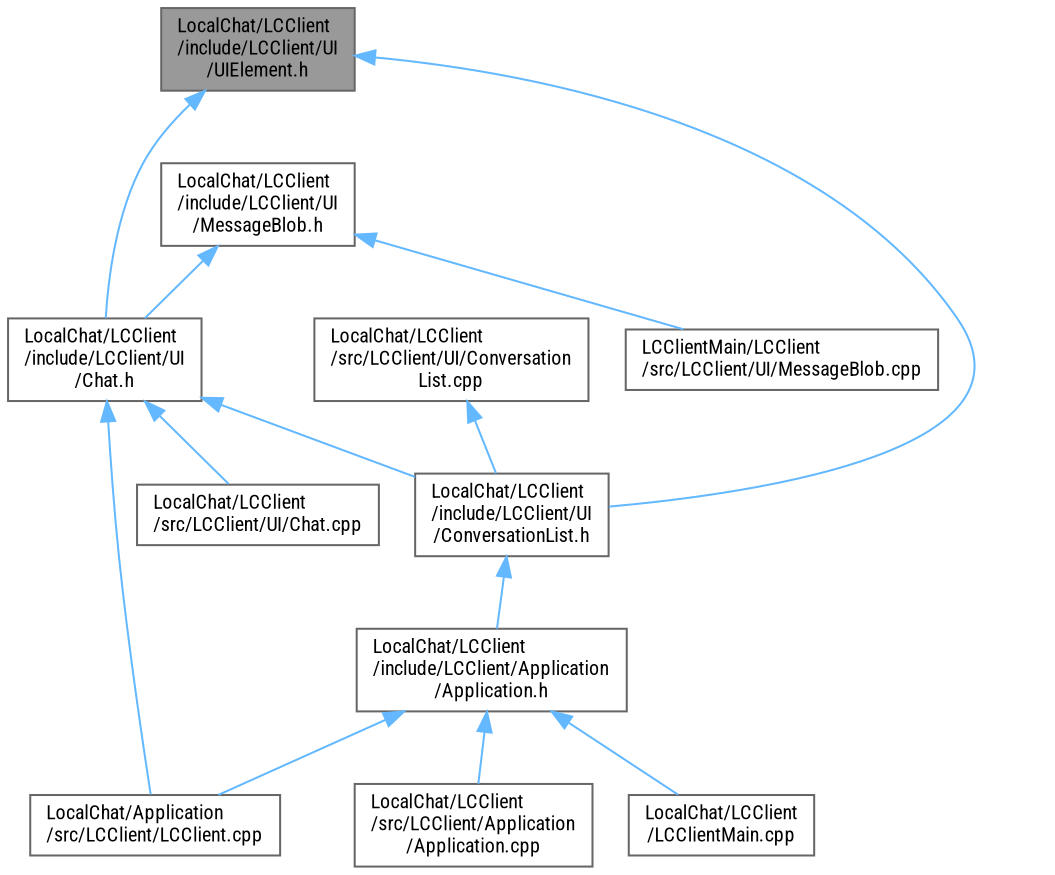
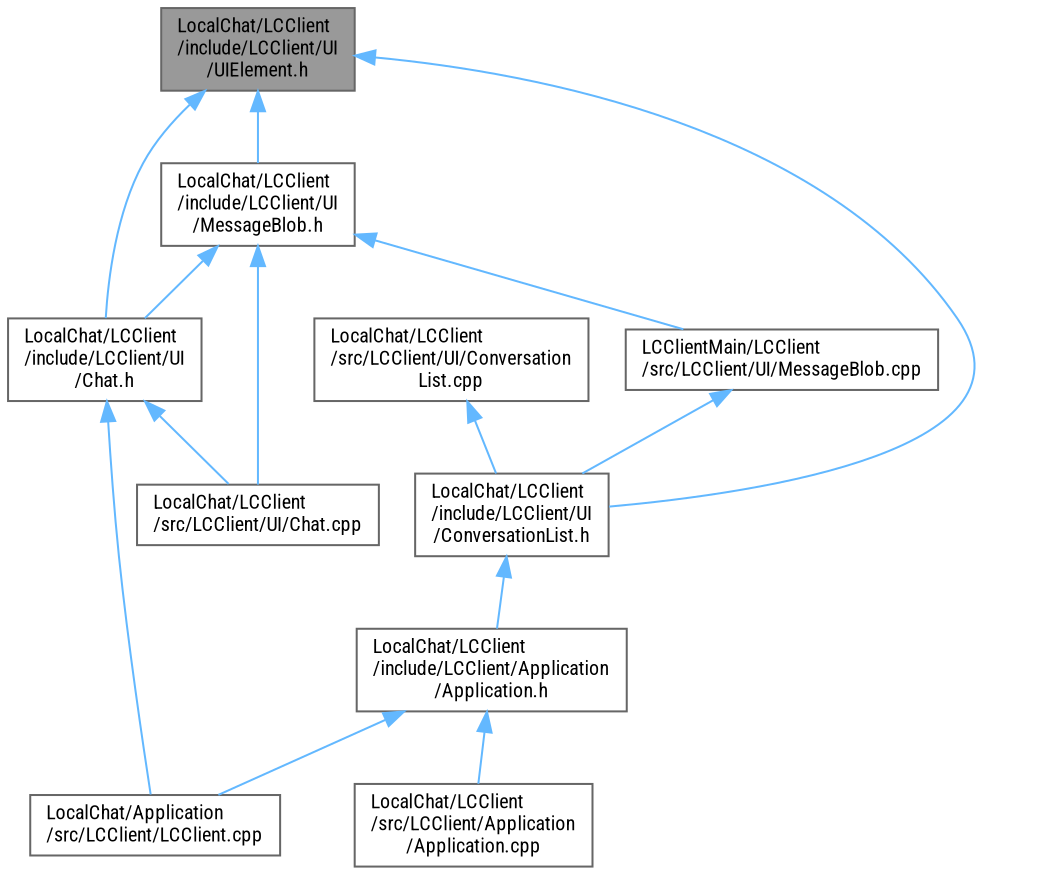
  digraph {
    fontname="Roboto Condensed"
    node [color=grey40 fillcolor=white fontname="Roboto Condensed" fontsize=10 shape=box style=filled]
    edge [color=steelblue1 dir=back fontname="Roboto Condensed" fontsize=10 labelfontname=Helvetica labelfontsize=10 style=solid]
    n1 [color=gray40 fillcolor=grey60 fontcolor=black height=0.2 label="LocalChat/LCClient\l/include/LCClient/UI\l/UIElement.h" width=0.4]
    n2 [height=0.2 label="LocalChat/LCClient\l/include/LCClient/UI\l/Chat.h" width=0.4]
    n3 [height=0.2 label="LocalChat/LCClient\l/include/LCClient/UI\l/ConversationList.h" width=0.4]
    n4 [height=0.2 label="LocalChat/LCClient\l/include/LCClient/UI\l/MessageBlob.h" width=0.4]
    n5 [height=0.2 label="LocalChat/Application\l/src/LCClient/LCClient.cpp" width=0.4]
    n6 [height=0.2 label="LocalChat/LCClient\l/src/LCClient/UI/Chat.cpp" width=0.4]
    n7 [height=0.2 label="LocalChat/LCClient\l/include/LCClient/Application\l/Application.h" width=0.4]
    n8 [height=0.2 label="LCClientMain/LCClient\l/src/LCClient/UI/MessageBlob.cpp" width=0.4]
-   n9 [height=0.2 label="LocalChat/LCClient\l/LCClientMain.cpp" width=0.4]
    n10 [height=0.2 label="LocalChat/LCClient\l/src/LCClient/Application\l/Application.cpp" width=0.4]
    n11 [height=0.2 label="LocalChat/LCClient\l/src/LCClient/UI/Conversation\lList.cpp" width=0.4]
    n1 -> n2
    n1 -> n3
-   n2 -> n3
+   n1 -> n4
+   n8 -> n3
    n2 -> n5
    n2 -> n6
    n3 -> n7
    n4 -> n2
+   n4 -> n6
    n4 -> n8
    n7 -> n5
-   n7 -> n9
    n7 -> n10
    n11 -> n3
  }
